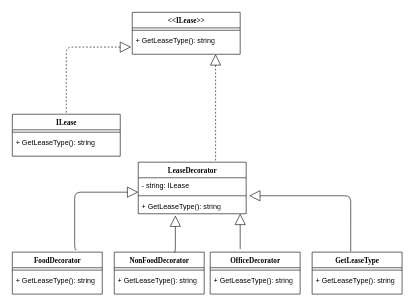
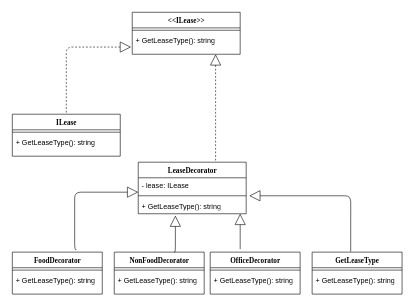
  <mxCell id="0" />
  <mxCell id="1" parent="0" />
  <mxCell id="2" value="FoodDecorator" style="swimlane;html=1;fontStyle=1;align=center;verticalAlign=top;childLayout=stackLayout;horizontal=1;startSize=26;horizontalStack=0;resizeParent=1;resizeLast=0;collapsible=1;marginBottom=0;swimlaneFillColor=#ffffff;rounded=0;shadow=0;comic=0;labelBackgroundColor=none;strokeWidth=1;fillColor=none;fontFamily=Verdana;fontSize=12" vertex="1" parent="1"><mxGeometry x="20" y="420" width="150" height="70" as="geometry" /></mxCell>
  <mxCell id="3" value="" style="line;html=1;strokeWidth=1;fillColor=none;align=left;verticalAlign=middle;spacingTop=-1;spacingLeft=3;spacingRight=3;rotatable=0;labelPosition=right;points=[];portConstraint=eastwest;" vertex="1" parent="2"><mxGeometry y="26" width="150" height="8" as="geometry" /></mxCell>
  <mxCell id="4" value="+ GetLeaseType(): string" style="text;html=1;strokeColor=none;fillColor=none;align=left;verticalAlign=top;spacingLeft=4;spacingRight=4;whiteSpace=wrap;overflow=hidden;rotatable=0;points=[[0,0.5],[1,0.5]];portConstraint=eastwest;" vertex="1" parent="2"><mxGeometry y="34" width="150" height="26" as="geometry" /></mxCell>
  <mxCell id="5" value="NonFoodDecorator" style="swimlane;html=1;fontStyle=1;align=center;verticalAlign=top;childLayout=stackLayout;horizontal=1;startSize=26;horizontalStack=0;resizeParent=1;resizeLast=0;collapsible=1;marginBottom=0;swimlaneFillColor=#ffffff;rounded=0;shadow=0;comic=0;labelBackgroundColor=none;strokeWidth=1;fillColor=none;fontFamily=Verdana;fontSize=12" vertex="1" parent="1"><mxGeometry x="190" y="420" width="150" height="70" as="geometry" /></mxCell>
  <mxCell id="6" value="" style="line;html=1;strokeWidth=1;fillColor=none;align=left;verticalAlign=middle;spacingTop=-1;spacingLeft=3;spacingRight=3;rotatable=0;labelPosition=right;points=[];portConstraint=eastwest;" vertex="1" parent="5"><mxGeometry y="26" width="150" height="8" as="geometry" /></mxCell>
  <mxCell id="7" value="+ GetLeaseType(): string" style="text;html=1;strokeColor=none;fillColor=none;align=left;verticalAlign=top;spacingLeft=4;spacingRight=4;whiteSpace=wrap;overflow=hidden;rotatable=0;points=[[0,0.5],[1,0.5]];portConstraint=eastwest;" vertex="1" parent="5"><mxGeometry y="34" width="150" height="26" as="geometry" /></mxCell>
  <mxCell id="8" value="OfficeDecorator" style="swimlane;html=1;fontStyle=1;align=center;verticalAlign=top;childLayout=stackLayout;horizontal=1;startSize=26;horizontalStack=0;resizeParent=1;resizeLast=0;collapsible=1;marginBottom=0;swimlaneFillColor=#ffffff;rounded=0;shadow=0;comic=0;labelBackgroundColor=none;strokeWidth=1;fillColor=none;fontFamily=Verdana;fontSize=12" vertex="1" parent="1"><mxGeometry x="350" y="420" width="150" height="70" as="geometry" /></mxCell>
  <mxCell id="9" value="" style="line;html=1;strokeWidth=1;fillColor=none;align=left;verticalAlign=middle;spacingTop=-1;spacingLeft=3;spacingRight=3;rotatable=0;labelPosition=right;points=[];portConstraint=eastwest;" vertex="1" parent="8"><mxGeometry y="26" width="150" height="8" as="geometry" /></mxCell>
  <mxCell id="10" value="+ GetLeaseType(): string" style="text;html=1;strokeColor=none;fillColor=none;align=left;verticalAlign=top;spacingLeft=4;spacingRight=4;whiteSpace=wrap;overflow=hidden;rotatable=0;points=[[0,0.5],[1,0.5]];portConstraint=eastwest;" vertex="1" parent="8"><mxGeometry y="34" width="150" height="26" as="geometry" /></mxCell>
  <mxCell id="11" value="GetLeaseType" style="swimlane;html=1;fontStyle=1;align=center;verticalAlign=top;childLayout=stackLayout;horizontal=1;startSize=26;horizontalStack=0;resizeParent=1;resizeLast=0;collapsible=1;marginBottom=0;swimlaneFillColor=#ffffff;rounded=0;shadow=0;comic=0;labelBackgroundColor=none;strokeWidth=1;fillColor=none;fontFamily=Verdana;fontSize=12" vertex="1" parent="1"><mxGeometry x="520" y="420" width="150" height="70" as="geometry" /></mxCell>
  <mxCell id="12" value="" style="line;html=1;strokeWidth=1;fillColor=none;align=left;verticalAlign=middle;spacingTop=-1;spacingLeft=3;spacingRight=3;rotatable=0;labelPosition=right;points=[];portConstraint=eastwest;" vertex="1" parent="11"><mxGeometry y="26" width="150" height="8" as="geometry" /></mxCell>
  <mxCell id="13" value="+ GetLeaseType(): string" style="text;html=1;strokeColor=none;fillColor=none;align=left;verticalAlign=top;spacingLeft=4;spacingRight=4;whiteSpace=wrap;overflow=hidden;rotatable=0;points=[[0,0.5],[1,0.5]];portConstraint=eastwest;" vertex="1" parent="11"><mxGeometry y="34" width="150" height="26" as="geometry" /></mxCell>
  <mxCell id="14" style="edgeStyle=orthogonalEdgeStyle;html=1;labelBackgroundColor=none;startFill=0;startSize=16;endArrow=none;endFill=0;endSize=16;fontFamily=Verdana;fontSize=12;startArrow=block;strokeWidth=1;entryX=0.713;entryY=-0.057;entryDx=0;entryDy=0;entryPerimeter=0;" edge="1" parent="1" target="2"><mxGeometry relative="1" as="geometry"><Array as="points"><mxPoint x="124" y="320" /><mxPoint x="124" y="416" /></Array><mxPoint x="230" y="320" as="sourcePoint" /><mxPoint x="124" y="410" as="targetPoint" /></mxGeometry></mxCell>
  <mxCell id="15" style="edgeStyle=orthogonalEdgeStyle;html=1;labelBackgroundColor=none;startFill=0;startSize=16;endArrow=none;endFill=0;endSize=16;fontFamily=Verdana;fontSize=12;startArrow=block;strokeWidth=1;exitX=0.344;exitY=1.115;exitDx=0;exitDy=0;exitPerimeter=0;" edge="1" parent="1" source="28"><mxGeometry relative="1" as="geometry"><Array as="points"><mxPoint x="292" y="420" /></Array><mxPoint x="290" y="370" as="sourcePoint" /><mxPoint x="290" y="420" as="targetPoint" /></mxGeometry></mxCell>
  <mxCell id="16" style="edgeStyle=orthogonalEdgeStyle;html=1;labelBackgroundColor=none;startFill=0;startSize=16;endArrow=none;endFill=0;endSize=16;fontFamily=Verdana;fontSize=12;startArrow=block;strokeWidth=1;" edge="1" parent="1"><mxGeometry relative="1" as="geometry"><Array as="points"><mxPoint x="400" y="415" /></Array><mxPoint x="400" y="356" as="sourcePoint" /><mxPoint x="400" y="415" as="targetPoint" /></mxGeometry></mxCell>
  <mxCell id="17" style="edgeStyle=orthogonalEdgeStyle;html=1;labelBackgroundColor=none;startFill=0;startSize=16;endArrow=none;endFill=0;endSize=16;fontFamily=Verdana;fontSize=12;startArrow=block;strokeWidth=1;exitX=1.028;exitY=-0.154;exitDx=0;exitDy=0;exitPerimeter=0;entryX=0.429;entryY=-0.014;entryDx=0;entryDy=0;entryPerimeter=0;" edge="1" parent="1" source="28" target="11"><mxGeometry relative="1" as="geometry"><mxPoint x="411.08" y="359.012" as="sourcePoint" /><mxPoint x="500" y="410" as="targetPoint" /></mxGeometry></mxCell>
  <mxCell id="18" value="&amp;lt;&amp;lt;ILease&amp;gt;&amp;gt;" style="swimlane;html=1;fontStyle=1;align=center;verticalAlign=top;childLayout=stackLayout;horizontal=1;startSize=26;horizontalStack=0;resizeParent=1;resizeLast=0;collapsible=1;marginBottom=0;swimlaneFillColor=#ffffff;rounded=0;shadow=0;comic=0;labelBackgroundColor=none;strokeWidth=1;fillColor=none;fontFamily=Verdana;fontSize=12" vertex="1" parent="1"><mxGeometry x="220" y="20" width="180" height="70" as="geometry" /></mxCell>
  <mxCell id="19" value="" style="line;html=1;strokeWidth=1;fillColor=none;align=left;verticalAlign=middle;spacingTop=-1;spacingLeft=3;spacingRight=3;rotatable=0;labelPosition=right;points=[];portConstraint=eastwest;" vertex="1" parent="18"><mxGeometry y="26" width="180" height="8" as="geometry" /></mxCell>
  <mxCell id="20" value="+ GetLeaseType(): string" style="text;html=1;strokeColor=none;fillColor=none;align=left;verticalAlign=top;spacingLeft=4;spacingRight=4;whiteSpace=wrap;overflow=hidden;rotatable=0;points=[[0,0.5],[1,0.5]];portConstraint=eastwest;" vertex="1" parent="18"><mxGeometry y="34" width="180" height="26" as="geometry" /></mxCell>
  <mxCell id="21" value="ILease" style="swimlane;html=1;fontStyle=1;align=center;verticalAlign=top;childLayout=stackLayout;horizontal=1;startSize=26;horizontalStack=0;resizeParent=1;resizeLast=0;collapsible=1;marginBottom=0;swimlaneFillColor=#ffffff;rounded=0;shadow=0;comic=0;labelBackgroundColor=none;strokeWidth=1;fillColor=none;fontFamily=Verdana;fontSize=12" vertex="1" parent="1"><mxGeometry x="20" y="190" width="180" height="70" as="geometry" /></mxCell>
  <mxCell id="22" value="" style="line;html=1;strokeWidth=1;fillColor=none;align=left;verticalAlign=middle;spacingTop=-1;spacingLeft=3;spacingRight=3;rotatable=0;labelPosition=right;points=[];portConstraint=eastwest;" vertex="1" parent="21"><mxGeometry y="26" width="180" height="8" as="geometry" /></mxCell>
  <mxCell id="23" value="+ GetLeaseType(): string" style="text;html=1;strokeColor=none;fillColor=none;align=left;verticalAlign=top;spacingLeft=4;spacingRight=4;whiteSpace=wrap;overflow=hidden;rotatable=0;points=[[0,0.5],[1,0.5]];portConstraint=eastwest;" vertex="1" parent="21"><mxGeometry y="34" width="180" height="26" as="geometry" /></mxCell>
  <mxCell id="24" style="edgeStyle=orthogonalEdgeStyle;html=1;labelBackgroundColor=none;startFill=0;startSize=16;endArrow=none;endFill=0;endSize=16;fontFamily=Verdana;fontSize=12;startArrow=block;strokeWidth=1;dashed=1;entryX=0.5;entryY=0;entryDx=0;entryDy=0;exitX=-0.011;exitY=0.923;exitDx=0;exitDy=0;exitPerimeter=0;" edge="1" parent="1" source="20" target="21"><mxGeometry relative="1" as="geometry"><mxPoint x="210" y="80" as="sourcePoint" /><mxPoint x="309.5" y="140" as="targetPoint" /></mxGeometry></mxCell>
  <mxCell id="25" value="LeaseDecorator" style="swimlane;html=1;fontStyle=1;align=center;verticalAlign=top;childLayout=stackLayout;horizontal=1;startSize=26;horizontalStack=0;resizeParent=1;resizeLast=0;collapsible=1;marginBottom=0;swimlaneFillColor=#ffffff;rounded=0;shadow=0;comic=0;labelBackgroundColor=none;strokeWidth=1;fillColor=none;fontFamily=Verdana;fontSize=12" vertex="1" parent="1"><mxGeometry x="230" y="270" width="180" height="86" as="geometry" /></mxCell>
- <mxCell id="26" value="- string: ILease" style="text;html=1;strokeColor=none;fillColor=none;align=left;verticalAlign=top;spacingLeft=4;spacingRight=4;whiteSpace=wrap;overflow=hidden;rotatable=0;points=[[0,0.5],[1,0.5]];portConstraint=eastwest;" vertex="1" parent="25"><mxGeometry y="26" width="180" height="26" as="geometry" /></mxCell>
+ <mxCell id="26" value="- lease: ILease" style="text;html=1;strokeColor=none;fillColor=none;align=left;verticalAlign=top;spacingLeft=4;spacingRight=4;whiteSpace=wrap;overflow=hidden;rotatable=0;points=[[0,0.5],[1,0.5]];portConstraint=eastwest;" vertex="1" parent="25"><mxGeometry y="26" width="180" height="26" as="geometry" /></mxCell>
  <mxCell id="27" value="" style="line;html=1;strokeWidth=1;fillColor=none;align=left;verticalAlign=middle;spacingTop=-1;spacingLeft=3;spacingRight=3;rotatable=0;labelPosition=right;points=[];portConstraint=eastwest;" vertex="1" parent="25"><mxGeometry y="52" width="180" height="8" as="geometry" /></mxCell>
  <mxCell id="28" value="+ GetLeaseType(): string" style="text;html=1;strokeColor=none;fillColor=none;align=left;verticalAlign=top;spacingLeft=4;spacingRight=4;whiteSpace=wrap;overflow=hidden;rotatable=0;points=[[0,0.5],[1,0.5]];portConstraint=eastwest;" vertex="1" parent="25"><mxGeometry y="60" width="180" height="26" as="geometry" /></mxCell>
  <mxCell id="29" style="edgeStyle=orthogonalEdgeStyle;html=1;labelBackgroundColor=none;startFill=0;startSize=16;endArrow=none;endFill=0;endSize=16;fontFamily=Verdana;fontSize=12;startArrow=block;strokeWidth=1;dashed=1;" edge="1" parent="1"><mxGeometry relative="1" as="geometry"><mxPoint x="359" y="90" as="sourcePoint" /><mxPoint x="359" y="270" as="targetPoint" /></mxGeometry></mxCell>
